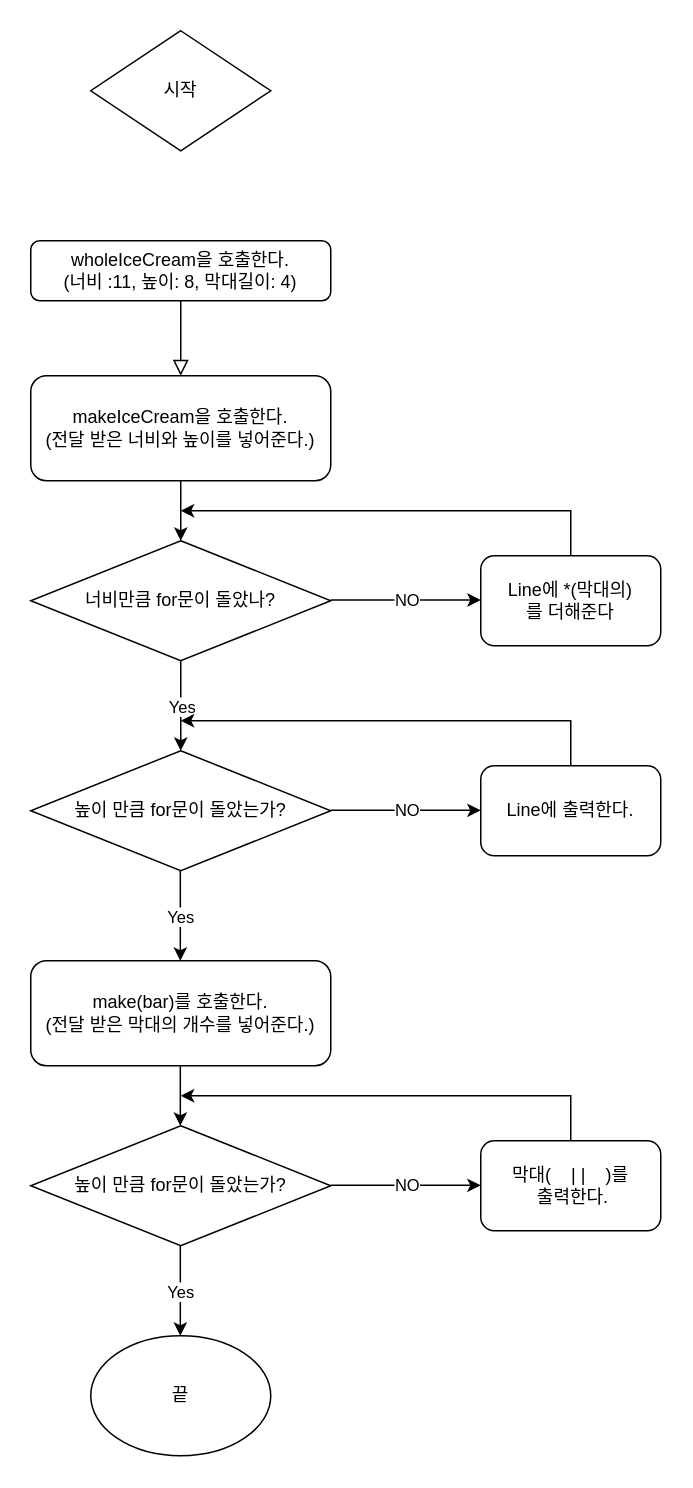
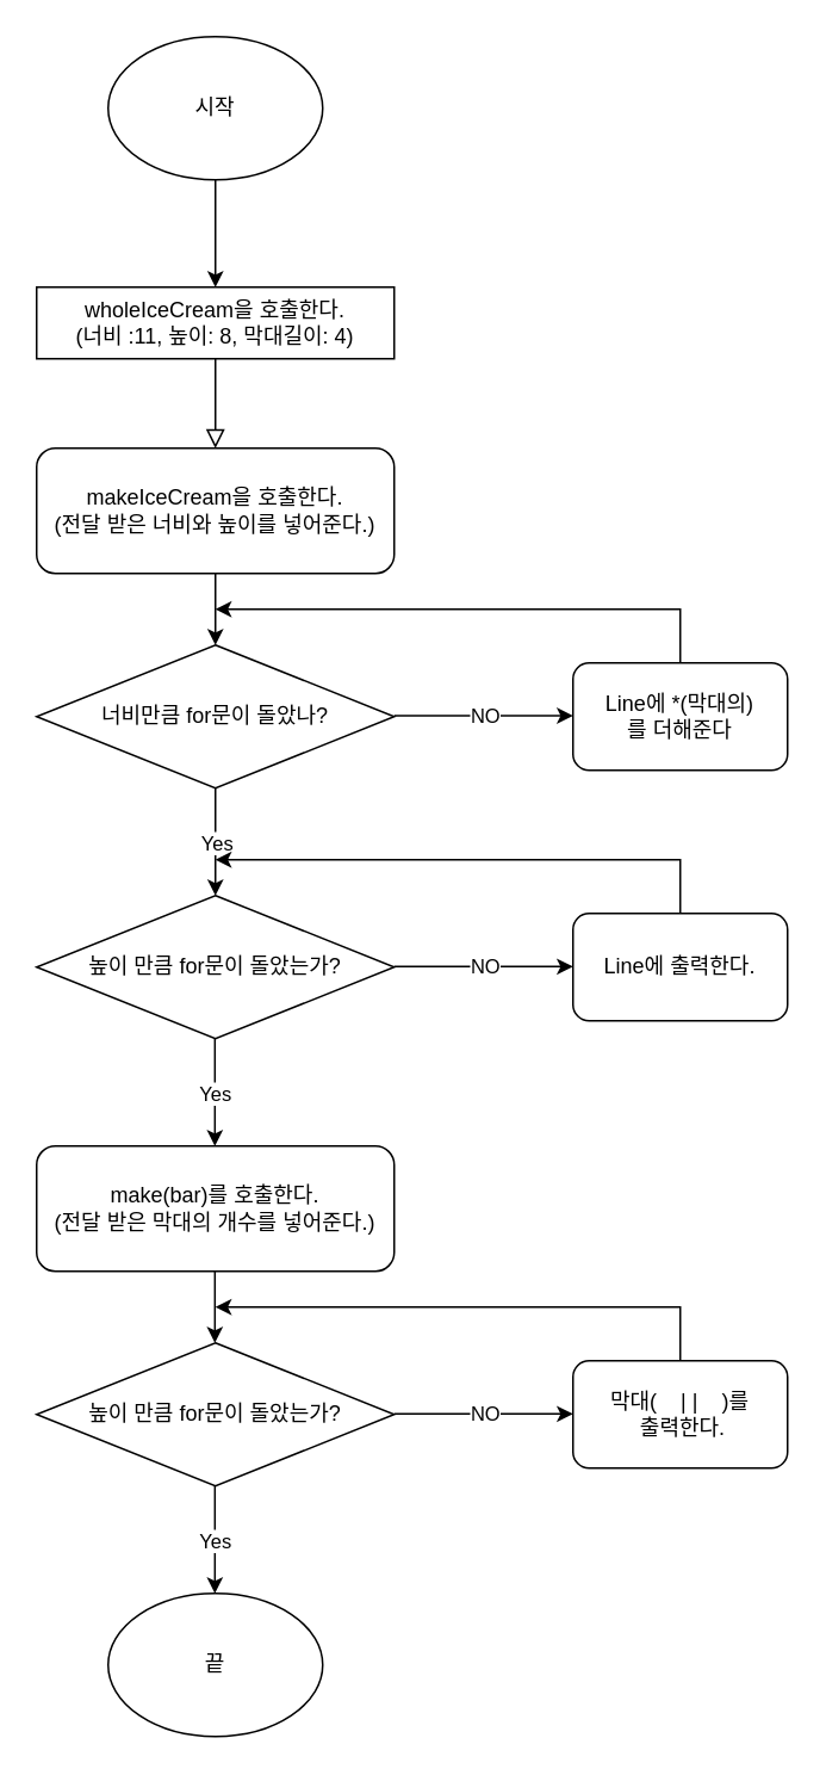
  <mxCell id="0" />
  <mxCell id="1" parent="0" />
  <mxCell id="2" value="" style="rounded=0;html=1;jettySize=auto;orthogonalLoop=1;fontSize=11;endArrow=block;endFill=0;endSize=8;strokeWidth=1;shadow=0;labelBackgroundColor=none;edgeStyle=orthogonalEdgeStyle;" parent="1" source="3" edge="1"><mxGeometry relative="1" as="geometry"><mxPoint x="120" y="250" as="targetPoint" /></mxGeometry></mxCell>
- <mxCell id="3" value="wholeIceCream을 호출한다. &lt;br&gt;(너비 :11, 높이: 8, 막대길이: 4)" style="rounded=1;whiteSpace=wrap;html=1;fontSize=12;glass=0;strokeWidth=1;shadow=0;" parent="1" vertex="1"><mxGeometry x="20" y="160" width="200" height="40" as="geometry" /></mxCell>
- <mxCell id="4" value="시작" style="rhombus;whiteSpace=wrap;html=1;" vertex="1" parent="1"><mxGeometry x="60" y="20" width="120" height="80" as="geometry" /></mxCell>
+ <mxCell id="3" value="wholeIceCream을 호출한다. &lt;br&gt;(너비 :11, 높이: 8, 막대길이: 4)" style="whiteSpace=wrap;html=1;fontSize=12;glass=0;strokeWidth=1;shadow=0;rounded=0;" parent="1" vertex="1"><mxGeometry x="20" y="160" width="200" height="40" as="geometry" /></mxCell>
+ <mxCell id="4" value="시작" style="ellipse;whiteSpace=wrap;html=1;" vertex="1" parent="1"><mxGeometry x="60" y="20" width="120" height="80" as="geometry" /></mxCell>
+ <mxCell id="5" value="" style="endArrow=classic;html=1;rounded=0;exitX=0.5;exitY=1;exitDx=0;exitDy=0;entryX=0.5;entryY=0;entryDx=0;entryDy=0;" edge="1" parent="1" source="4" target="3"><mxGeometry width="50" height="50" relative="1" as="geometry"><mxPoint x="170" y="600" as="sourcePoint" /><mxPoint x="220" y="550" as="targetPoint" /></mxGeometry></mxCell>
  <mxCell id="6" value="makeIceCream을 호출한다.&lt;br&gt;(전달 받은 너비와 높이를 넣어준다.)" style="rounded=1;whiteSpace=wrap;html=1;" vertex="1" parent="1"><mxGeometry x="20" y="250" width="200" height="70" as="geometry" /></mxCell>
  <mxCell id="7" value="" style="endArrow=classic;html=1;rounded=0;exitX=0.5;exitY=1;exitDx=0;exitDy=0;" edge="1" parent="1" source="6"><mxGeometry width="50" height="50" relative="1" as="geometry"><mxPoint x="210" y="600" as="sourcePoint" /><mxPoint x="120" y="360" as="targetPoint" /></mxGeometry></mxCell>
  <mxCell id="8" value="너비만큼 for문이 돌았나?" style="rhombus;whiteSpace=wrap;html=1;" vertex="1" parent="1"><mxGeometry x="20" y="360" width="200" height="80" as="geometry" /></mxCell>
  <mxCell id="9" value="" style="endArrow=classic;html=1;rounded=0;" edge="1" parent="1"><mxGeometry relative="1" as="geometry"><mxPoint x="220" y="399.5" as="sourcePoint" /><mxPoint x="320" y="399.5" as="targetPoint" /></mxGeometry></mxCell>
  <mxCell id="10" value="NO" style="edgeLabel;resizable=0;html=1;align=center;verticalAlign=middle;" connectable="0" vertex="1" parent="9"><mxGeometry relative="1" as="geometry" /></mxCell>
  <mxCell id="11" value="Line에 *(막대의)&lt;br&gt;를 더해준다" style="rounded=1;whiteSpace=wrap;html=1;" vertex="1" parent="1"><mxGeometry x="320" y="370" width="120" height="60" as="geometry" /></mxCell>
  <mxCell id="12" value="" style="endArrow=classic;html=1;rounded=0;exitX=0.5;exitY=0;exitDx=0;exitDy=0;" edge="1" parent="1" source="11"><mxGeometry width="50" height="50" relative="1" as="geometry"><mxPoint x="370" y="350" as="sourcePoint" /><mxPoint x="120" y="340" as="targetPoint" /><Array as="points"><mxPoint x="380" y="340" /></Array></mxGeometry></mxCell>
  <mxCell id="13" value="" style="endArrow=classic;html=1;rounded=0;" edge="1" parent="1"><mxGeometry relative="1" as="geometry"><mxPoint x="120" y="440" as="sourcePoint" /><mxPoint x="120" y="500" as="targetPoint" /></mxGeometry></mxCell>
  <mxCell id="14" value="Yes" style="edgeLabel;resizable=0;html=1;align=center;verticalAlign=middle;" connectable="0" vertex="1" parent="13"><mxGeometry relative="1" as="geometry" /></mxCell>
  <mxCell id="15" value="높이 만큼 for문이 돌았는가?" style="rhombus;whiteSpace=wrap;html=1;" vertex="1" parent="1"><mxGeometry x="20" y="500" width="200" height="80" as="geometry" /></mxCell>
  <mxCell id="16" value="" style="endArrow=classic;html=1;rounded=0;" edge="1" parent="1"><mxGeometry relative="1" as="geometry"><mxPoint x="220" y="539.71" as="sourcePoint" /><mxPoint x="320" y="539.71" as="targetPoint" /></mxGeometry></mxCell>
  <mxCell id="17" value="NO" style="edgeLabel;resizable=0;html=1;align=center;verticalAlign=middle;" connectable="0" vertex="1" parent="16"><mxGeometry relative="1" as="geometry" /></mxCell>
  <mxCell id="18" value="Line에 출력한다." style="rounded=1;whiteSpace=wrap;html=1;" vertex="1" parent="1"><mxGeometry x="320" y="510" width="120" height="60" as="geometry" /></mxCell>
  <mxCell id="19" value="" style="endArrow=classic;html=1;rounded=0;exitX=0.5;exitY=0;exitDx=0;exitDy=0;" edge="1" parent="1"><mxGeometry width="50" height="50" relative="1" as="geometry"><mxPoint x="380" y="510" as="sourcePoint" /><mxPoint x="120" y="480" as="targetPoint" /><Array as="points"><mxPoint x="380" y="480" /></Array></mxGeometry></mxCell>
  <mxCell id="20" value="" style="endArrow=classic;html=1;rounded=0;" edge="1" parent="1"><mxGeometry relative="1" as="geometry"><mxPoint x="119.71" y="580" as="sourcePoint" /><mxPoint x="119.71" y="640" as="targetPoint" /></mxGeometry></mxCell>
  <mxCell id="21" value="Yes" style="edgeLabel;resizable=0;html=1;align=center;verticalAlign=middle;" connectable="0" vertex="1" parent="20"><mxGeometry relative="1" as="geometry" /></mxCell>
  <mxCell id="22" value="make(bar)를 호출한다.&lt;br&gt;(전달 받은 막대의 개수를 넣어준다.)" style="rounded=1;whiteSpace=wrap;html=1;" vertex="1" parent="1"><mxGeometry x="20" y="640" width="200" height="70" as="geometry" /></mxCell>
  <mxCell id="23" value="높이 만큼 for문이 돌았는가?" style="rhombus;whiteSpace=wrap;html=1;" vertex="1" parent="1"><mxGeometry x="20" y="750" width="200" height="80" as="geometry" /></mxCell>
  <mxCell id="24" value="" style="endArrow=classic;html=1;rounded=0;exitX=0.5;exitY=1;exitDx=0;exitDy=0;" edge="1" parent="1"><mxGeometry width="50" height="50" relative="1" as="geometry"><mxPoint x="119.71" y="710" as="sourcePoint" /><mxPoint x="119.71" y="750" as="targetPoint" /></mxGeometry></mxCell>
  <mxCell id="25" value="" style="endArrow=classic;html=1;rounded=0;" edge="1" parent="1"><mxGeometry relative="1" as="geometry"><mxPoint x="220" y="789.71" as="sourcePoint" /><mxPoint x="320" y="789.71" as="targetPoint" /></mxGeometry></mxCell>
  <mxCell id="26" value="NO" style="edgeLabel;resizable=0;html=1;align=center;verticalAlign=middle;" connectable="0" vertex="1" parent="25"><mxGeometry relative="1" as="geometry" /></mxCell>
  <mxCell id="27" value="막대(&amp;nbsp; &amp;nbsp; | |&amp;nbsp; &amp;nbsp;&amp;nbsp;&lt;span style=&quot;background-color: initial;&quot;&gt;)를&lt;br&gt;&amp;nbsp;출력한다.&lt;/span&gt;" style="rounded=1;whiteSpace=wrap;html=1;" vertex="1" parent="1"><mxGeometry x="320" y="760" width="120" height="60" as="geometry" /></mxCell>
  <mxCell id="28" value="" style="endArrow=classic;html=1;rounded=0;exitX=0.5;exitY=0;exitDx=0;exitDy=0;" edge="1" parent="1"><mxGeometry width="50" height="50" relative="1" as="geometry"><mxPoint x="380" y="760" as="sourcePoint" /><mxPoint x="120" y="730" as="targetPoint" /><Array as="points"><mxPoint x="380" y="730" /></Array></mxGeometry></mxCell>
  <mxCell id="29" value="" style="endArrow=classic;html=1;rounded=0;" edge="1" parent="1"><mxGeometry relative="1" as="geometry"><mxPoint x="119.71" y="830" as="sourcePoint" /><mxPoint x="119.71" y="890" as="targetPoint" /></mxGeometry></mxCell>
  <mxCell id="30" value="Yes" style="edgeLabel;resizable=0;html=1;align=center;verticalAlign=middle;" connectable="0" vertex="1" parent="29"><mxGeometry relative="1" as="geometry" /></mxCell>
  <mxCell id="31" value="끝" style="ellipse;whiteSpace=wrap;html=1;" vertex="1" parent="1"><mxGeometry x="60" y="890" width="120" height="80" as="geometry" /></mxCell>
